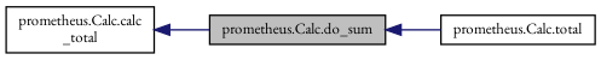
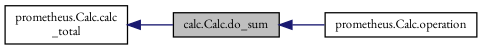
  digraph {
    fontname="EB Garamond"
    rankdir=LR
    node [color=black fillcolor=white fontname="EB Garamond" fontsize=10 shape=record style=filled]
    edge [color=midnightblue dir=back fontname="EB Garamond" fontsize=10 labelfontname=Helvetica labelfontsize=10 style=solid]
-   n1 [fillcolor=grey75 fontcolor=black height=0.2 label="prometheus.Calc.do_sum" width=0.4]
-   n2 [height=0.2 label="prometheus.Calc.total" width=0.4]
+   n1 [fillcolor=grey75 fontcolor=black height=0.2 label="calc.Calc.do_sum" width=0.4]
+   n2 [height=0.2 label="prometheus.Calc.operation" width=0.4]
    n3 [height=0.2 label="prometheus.Calc.calc\l_total" width=0.4]
    n1 -> n2
    n3 -> n1
  }
